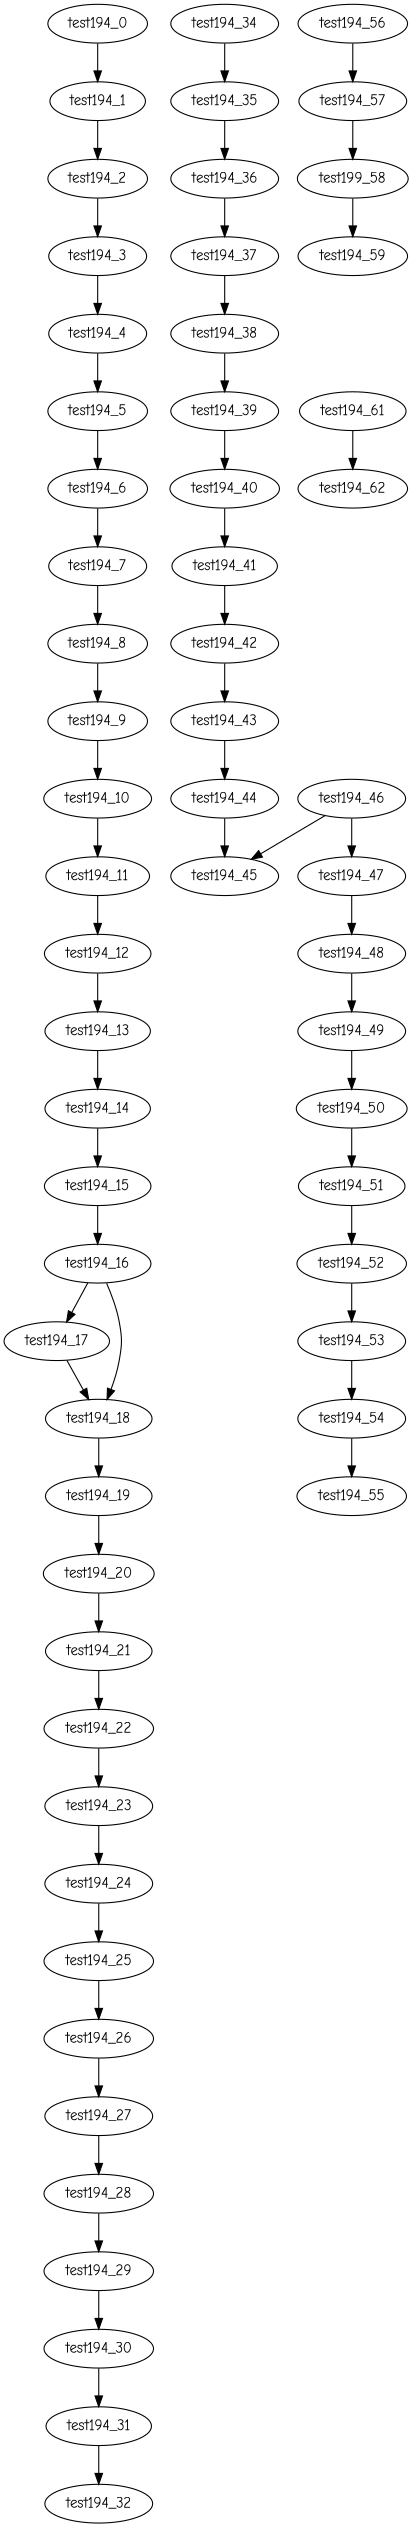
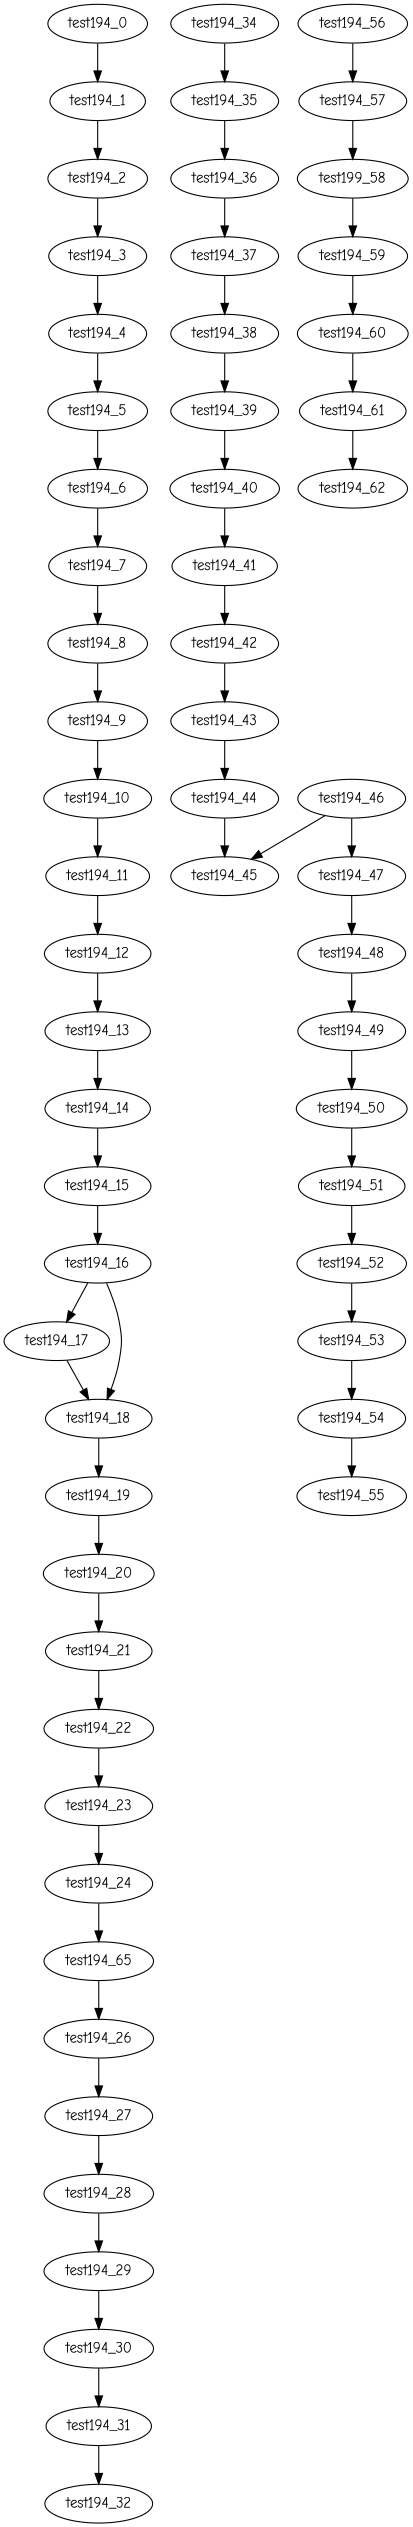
  digraph {
    fontname="Comic Neue"
    node [fontname="Comic Neue"]
    edge [fontname="Comic Neue"]
    test194_0
    test194_1
    test194_2
    test194_3
    test194_4
    test194_5
    test194_6
    test194_7
    test194_8
    test194_9
    test194_10
    test194_11
    test194_12
    test194_13
    test194_14
    test194_15
    test194_16
    test194_17
    test194_18
    test194_19
    test194_20
    test194_21
    test194_22
    test194_23
    test194_24
-   test194_25
+   test194_25 [label=test194_65]
    test194_26
    test194_27
    test194_28
    test194_29
    test194_30
    test194_31
    test194_32
    test194_34
    test194_35
    test194_36
    test194_37
    test194_38
    test194_39
    test194_40
    test194_41
    test194_42
    test194_43
    test194_44
    test194_45
    test194_46
    test194_47
    test194_48
    test194_49
    test194_50
    test194_51
    test194_52
    test194_53
    test194_54
    test194_55
    test194_56
    test194_57
    n58 [label=test199_58]
    test194_59
+   test194_60
    test194_61
    test194_62
    test194_0 -> test194_1
    test194_1 -> test194_2
    test194_2 -> test194_3
    test194_3 -> test194_4
    test194_4 -> test194_5
    test194_5 -> test194_6
    test194_6 -> test194_7
    test194_7 -> test194_8
    test194_8 -> test194_9
    test194_9 -> test194_10
    test194_10 -> test194_11
    test194_11 -> test194_12
    test194_12 -> test194_13
    test194_13 -> test194_14
    test194_14 -> test194_15
    test194_15 -> test194_16
    test194_16 -> test194_17
    test194_16 -> test194_18
    test194_17 -> test194_18
    test194_18 -> test194_19
    test194_19 -> test194_20
    test194_20 -> test194_21
    test194_21 -> test194_22
    test194_22 -> test194_23
    test194_23 -> test194_24
    test194_24 -> test194_25
    test194_25 -> test194_26
    test194_26 -> test194_27
    test194_27 -> test194_28
    test194_28 -> test194_29
    test194_29 -> test194_30
    test194_30 -> test194_31
    test194_31 -> test194_32
    test194_34 -> test194_35
    test194_35 -> test194_36
    test194_36 -> test194_37
    test194_37 -> test194_38
    test194_38 -> test194_39
    test194_39 -> test194_40
    test194_40 -> test194_41
    test194_41 -> test194_42
    test194_42 -> test194_43
    test194_43 -> test194_44
    test194_44 -> test194_45
    test194_46 -> test194_45
    test194_46 -> test194_47
    test194_47 -> test194_48
    test194_48 -> test194_49
    test194_49 -> test194_50
    test194_50 -> test194_51
    test194_51 -> test194_52
    test194_52 -> test194_53
    test194_53 -> test194_54
    test194_54 -> test194_55
    test194_56 -> test194_57
    test194_57 -> n58
    n58 -> test194_59
+   test194_59 -> test194_60
+   test194_60 -> test194_61
    test194_61 -> test194_62
  }
